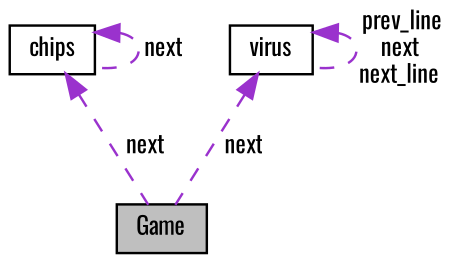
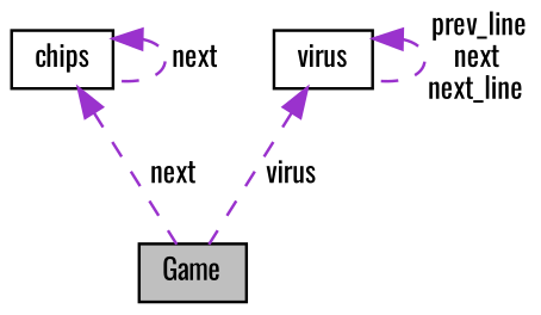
  digraph {
    fontname=Oswald
    node [color=black fillcolor=white fontname=Oswald fontsize=10 shape=record style=filled]
    edge [color=darkorchid3 dir=back fontname=Oswald fontsize=10 labelfontname=Helvetica labelfontsize=10 style=dashed]
    n1 [fillcolor=grey75 fontcolor=black height=0.2 label=Game width=0.4]
    n2 [height=0.2 label=chips width=0.4]
    n3 [height=0.2 label=virus width=0.4]
    n2 -> n1 [label=" next"]
    n2 -> n2 [label=" next"]
-   n3 -> n1 [label=" next"]
+   n3 -> n1 [label=" virus"]
    n3 -> n3 [label=" prev_line\nnext\nnext_line"]
  }
